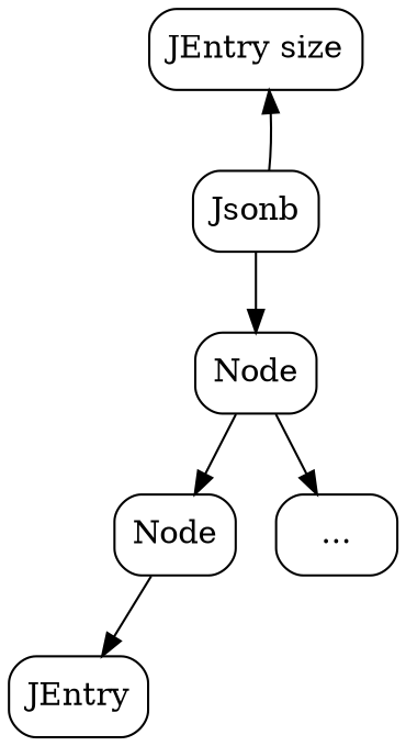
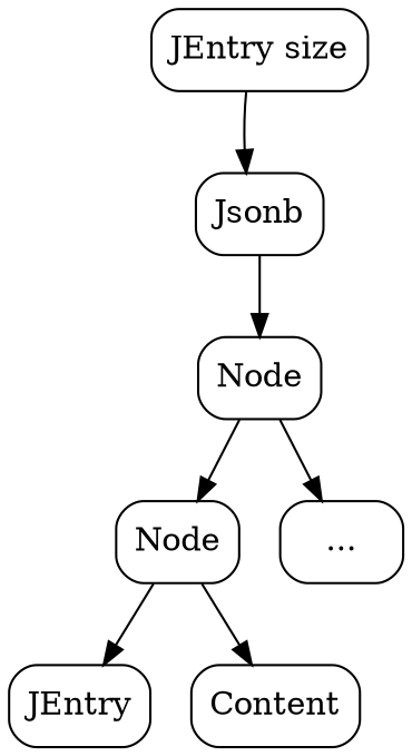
  digraph {
    node [shape=rectangle style=rounded]
    n1 [label="JEntry size"]
    n2 [label="Node"]
    n3 [label="Node"]
    n4 [label="..."]
    JEntry
+   Content
    Jsonb
    n2 -> n3
    n2 -> n4
    n3 -> JEntry
-   Jsonb -> n1
+   n3 -> Content
+   n1 -> Jsonb
    Jsonb -> n2
  }
